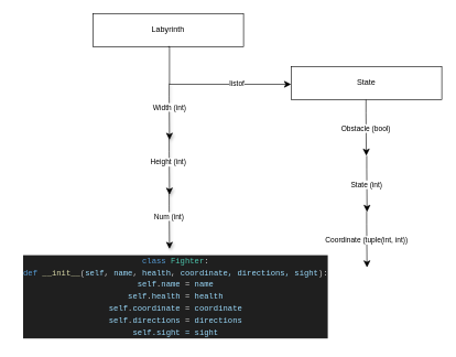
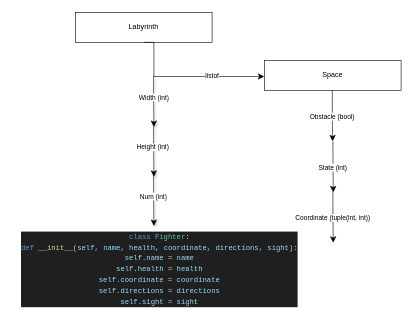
  <mxCell id="0" />
  <mxCell id="1" parent="0" />
- <mxCell id="2" value="Labyrinth" style="rounded=0;whiteSpace=wrap;html=1;" parent="1" vertex="1"><mxGeometry x="140" y="20" width="228" height="50" as="geometry" /></mxCell>
+ <mxCell id="2" value="Labyrinth" style="rounded=0;whiteSpace=wrap;html=1;" parent="1" vertex="1"><mxGeometry x="125" y="20" width="228" height="50" as="geometry" /></mxCell>
  <mxCell id="3" value="" style="edgeStyle=segmentEdgeStyle;endArrow=classic;html=1;curved=0;rounded=0;endSize=8;startSize=8;entryX=0;entryY=0.5;entryDx=0;entryDy=0;exitX=0.5;exitY=1;exitDx=0;exitDy=0;" parent="1" source="2" edge="1"><mxGeometry width="50" height="50" relative="1" as="geometry"><mxPoint x="256" y="68" as="sourcePoint" /><mxPoint x="440" y="127" as="targetPoint" /><Array as="points"><mxPoint x="256" y="70" /><mxPoint x="256" y="127" /></Array></mxGeometry></mxCell>
  <mxCell id="4" value="listof" style="edgeLabel;html=1;align=center;verticalAlign=middle;resizable=0;points=[];" vertex="1" connectable="0" parent="3"><mxGeometry x="0.311" y="2" relative="1" as="geometry"><mxPoint x="1" as="offset" /></mxGeometry></mxCell>
- <mxCell id="5" value="State" style="rounded=0;whiteSpace=wrap;html=1;" parent="1" vertex="1"><mxGeometry x="440" y="100" width="228" height="50" as="geometry" /></mxCell>
+ <mxCell id="5" value="Space" style="rounded=0;whiteSpace=wrap;html=1;" parent="1" vertex="1"><mxGeometry x="440" y="100" width="228" height="50" as="geometry" /></mxCell>
  <mxCell id="6" value="" style="edgeStyle=segmentEdgeStyle;endArrow=classic;html=1;curved=0;rounded=0;endSize=8;startSize=8;shadow=1;" parent="1" edge="1"><mxGeometry width="50" height="50" relative="1" as="geometry"><mxPoint x="255.5" y="126" as="sourcePoint" /><mxPoint x="256" y="211" as="targetPoint" /><Array as="points"><mxPoint x="255.5" y="146" /></Array></mxGeometry></mxCell>
  <mxCell id="7" value="Width (int)" style="edgeLabel;html=1;align=center;verticalAlign=middle;resizable=0;points=[];" parent="6" vertex="1" connectable="0"><mxGeometry x="-0.16" y="3" relative="1" as="geometry"><mxPoint x="-3" as="offset" /></mxGeometry></mxCell>
  <mxCell id="8" value="" style="edgeStyle=segmentEdgeStyle;endArrow=classic;html=1;curved=0;rounded=0;endSize=8;startSize=8;shadow=1;" parent="1" edge="1"><mxGeometry width="50" height="50" relative="1" as="geometry"><mxPoint x="255.5" y="209" as="sourcePoint" /><mxPoint x="256" y="294" as="targetPoint" /><Array as="points"><mxPoint x="255.5" y="229" /></Array></mxGeometry></mxCell>
  <mxCell id="9" value="Height (int)" style="edgeLabel;html=1;align=center;verticalAlign=middle;resizable=0;points=[];" parent="8" vertex="1" connectable="0"><mxGeometry x="-0.177" y="-2" relative="1" as="geometry"><mxPoint as="offset" /></mxGeometry></mxCell>
  <mxCell id="10" value="" style="edgeStyle=segmentEdgeStyle;endArrow=classic;html=1;curved=0;rounded=0;endSize=8;startSize=8;shadow=1;" edge="1" parent="1"><mxGeometry width="50" height="50" relative="1" as="geometry"><mxPoint x="255.5" y="291" as="sourcePoint" /><mxPoint x="256" y="376" as="targetPoint" /><Array as="points"><mxPoint x="255.5" y="311" /></Array></mxGeometry></mxCell>
  <mxCell id="11" value="Num (int)" style="edgeLabel;html=1;align=center;verticalAlign=middle;resizable=0;points=[];" vertex="1" connectable="0" parent="10"><mxGeometry x="-0.177" y="-2" relative="1" as="geometry"><mxPoint x="1" as="offset" /></mxGeometry></mxCell>
  <mxCell id="12" value="" style="edgeStyle=segmentEdgeStyle;endArrow=classic;html=1;curved=0;rounded=0;endSize=8;startSize=8;" edge="1" parent="1"><mxGeometry width="50" height="50" relative="1" as="geometry"><mxPoint x="553.33" y="150" as="sourcePoint" /><mxPoint x="553.83" y="235" as="targetPoint" /><Array as="points"><mxPoint x="553.33" y="170" /></Array></mxGeometry></mxCell>
  <mxCell id="13" value="Obstacle (bool)" style="edgeLabel;html=1;align=center;verticalAlign=middle;resizable=0;points=[];" vertex="1" connectable="0" parent="12"><mxGeometry x="0.032" y="-4" relative="1" as="geometry"><mxPoint x="3" y="-1" as="offset" /></mxGeometry></mxCell>
  <mxCell id="14" value="" style="edgeStyle=segmentEdgeStyle;endArrow=classic;html=1;curved=0;rounded=0;endSize=8;startSize=8;" edge="1" parent="1"><mxGeometry width="50" height="50" relative="1" as="geometry"><mxPoint x="554.4" y="235" as="sourcePoint" /><mxPoint x="554.9" y="320" as="targetPoint" /><Array as="points"><mxPoint x="554.4" y="255" /></Array></mxGeometry></mxCell>
  <mxCell id="15" value="State (int)" style="edgeLabel;html=1;align=center;verticalAlign=middle;resizable=0;points=[];" vertex="1" connectable="0" parent="14"><mxGeometry x="0.032" y="-4" relative="1" as="geometry"><mxPoint x="3" y="-1" as="offset" /></mxGeometry></mxCell>
  <mxCell id="16" value="" style="edgeStyle=segmentEdgeStyle;endArrow=classic;html=1;curved=0;rounded=0;endSize=8;startSize=8;" edge="1" parent="1"><mxGeometry width="50" height="50" relative="1" as="geometry"><mxPoint x="554.33" y="319" as="sourcePoint" /><mxPoint x="554.83" y="404" as="targetPoint" /><Array as="points"><mxPoint x="554.33" y="339" /></Array></mxGeometry></mxCell>
  <mxCell id="17" value="Coordinate (tuple(int, int))" style="edgeLabel;html=1;align=center;verticalAlign=middle;resizable=0;points=[];" vertex="1" connectable="0" parent="16"><mxGeometry x="0.032" y="-4" relative="1" as="geometry"><mxPoint x="3" y="-1" as="offset" /></mxGeometry></mxCell>
  <mxCell id="18" value="&lt;div style=&quot;color: rgb(204, 204, 204); background-color: rgb(31, 31, 31); font-family: Menlo, Monaco, &amp;quot;Courier New&amp;quot;, monospace; line-height: 18px;&quot;&gt;&lt;div&gt;&lt;span style=&quot;color: #569cd6;&quot;&gt;class&lt;/span&gt; &lt;span style=&quot;color: #4ec9b0;&quot;&gt;Fighter&lt;/span&gt;:&lt;/div&gt;&lt;div&gt;  &lt;span style=&quot;color: #569cd6;&quot;&gt;def&lt;/span&gt; &lt;span style=&quot;color: #dcdcaa;&quot;&gt;__init__&lt;/span&gt;(&lt;span style=&quot;color: #9cdcfe;&quot;&gt;self&lt;/span&gt;, &lt;span style=&quot;color: #9cdcfe;&quot;&gt;name&lt;/span&gt;, &lt;span style=&quot;color: #9cdcfe;&quot;&gt;health&lt;/span&gt;, &lt;span style=&quot;color: #9cdcfe;&quot;&gt;coordinate, directions, sight&lt;/span&gt;):&lt;/div&gt;&lt;div&gt;    &lt;span style=&quot;color: #9cdcfe;&quot;&gt;self&lt;/span&gt;.&lt;span style=&quot;color: #9cdcfe;&quot;&gt;name&lt;/span&gt; &lt;span style=&quot;color: #d4d4d4;&quot;&gt;=&lt;/span&gt; &lt;span style=&quot;color: #9cdcfe;&quot;&gt;name&lt;/span&gt;&lt;/div&gt;&lt;div&gt;    &lt;span style=&quot;color: #9cdcfe;&quot;&gt;self&lt;/span&gt;.&lt;span style=&quot;color: #9cdcfe;&quot;&gt;health&lt;/span&gt; &lt;span style=&quot;color: #d4d4d4;&quot;&gt;=&lt;/span&gt; &lt;span style=&quot;color: #9cdcfe;&quot;&gt;health&lt;/span&gt;&lt;/div&gt;&lt;div&gt;    &lt;span style=&quot;color: #9cdcfe;&quot;&gt;self&lt;/span&gt;.&lt;span style=&quot;color: #9cdcfe;&quot;&gt;coordinate&lt;/span&gt; &lt;span style=&quot;color: #d4d4d4;&quot;&gt;=&lt;/span&gt; &lt;span style=&quot;color: #9cdcfe;&quot;&gt;coordinate&lt;/span&gt;&lt;/div&gt;&lt;div&gt;&lt;div style=&quot;line-height: 18px;&quot;&gt;    &lt;span style=&quot;color: #9cdcfe;&quot;&gt;self&lt;/span&gt;.&lt;span style=&quot;color: #9cdcfe;&quot;&gt;directions&lt;/span&gt; &lt;span style=&quot;color: #d4d4d4;&quot;&gt;=&lt;/span&gt; &lt;span style=&quot;color: #9cdcfe;&quot;&gt;directions&lt;/span&gt;&lt;/div&gt;&lt;/div&gt;&lt;div style=&quot;line-height: 18px;&quot;&gt;&lt;span style=&quot;color: #9cdcfe;&quot;&gt;self.sight = sight&lt;/span&gt;&lt;/div&gt;&lt;/div&gt;" style="text;html=1;align=center;verticalAlign=middle;resizable=0;points=[];autosize=1;strokeColor=none;fillColor=none;" vertex="1" parent="1"><mxGeometry x="20" y="378" width="490" height="140" as="geometry" /></mxCell>
